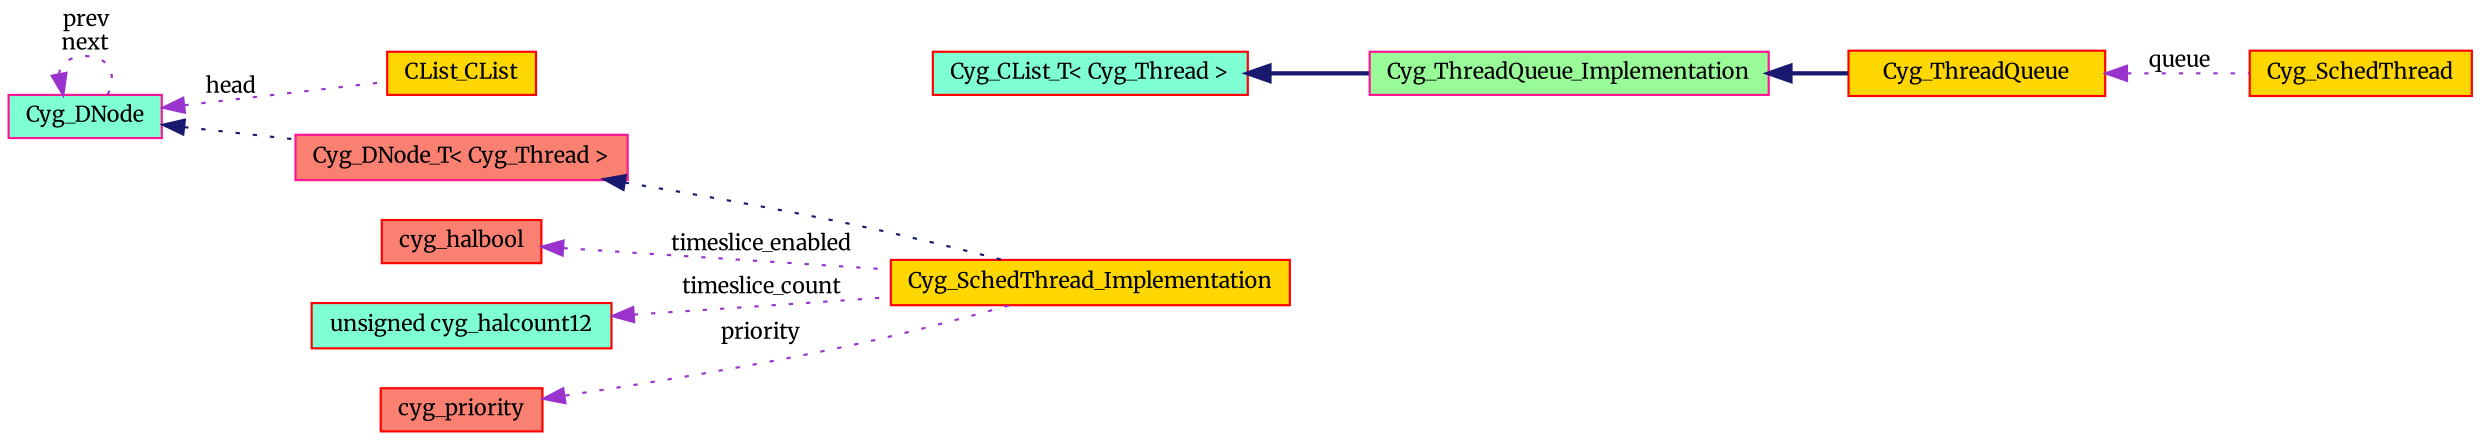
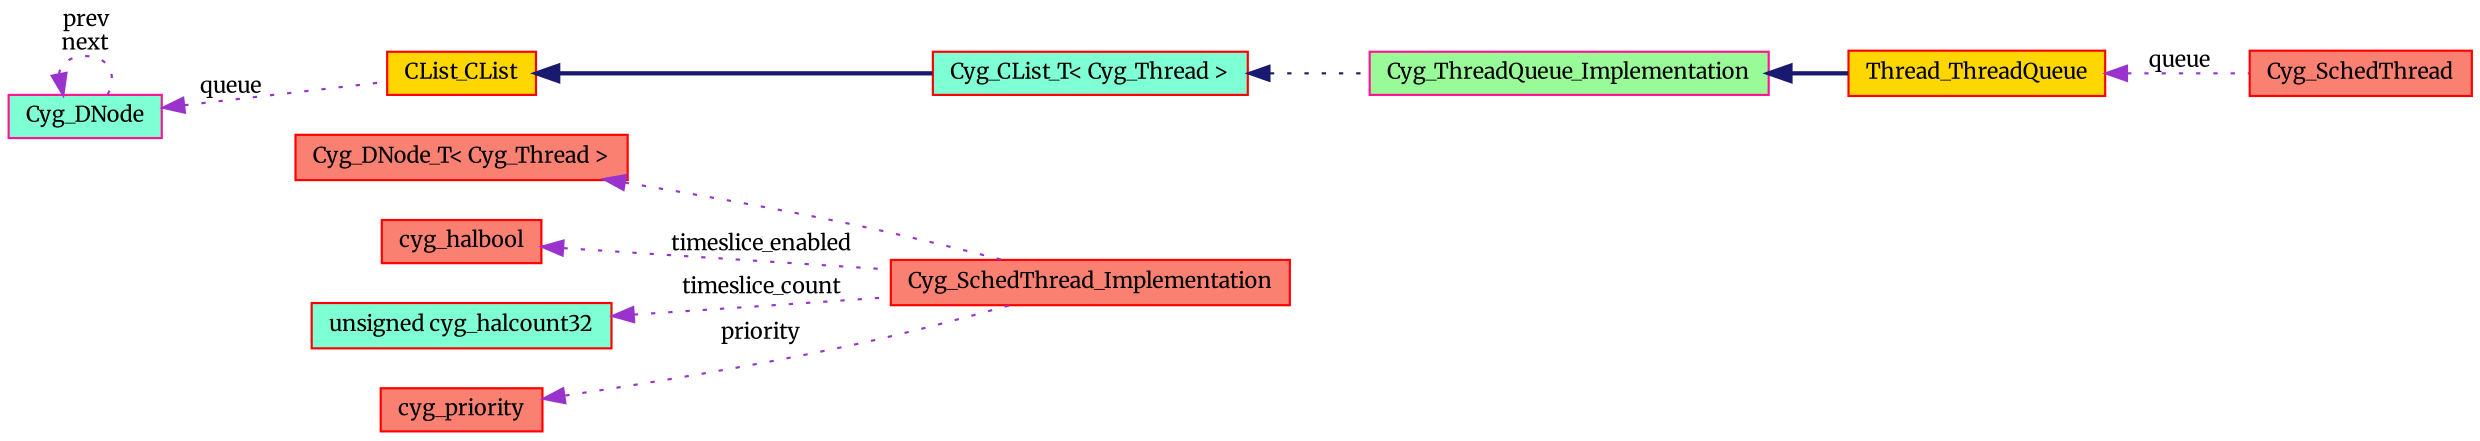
  digraph {
    fontname=Merriweather
    rankdir=LR
    node [color=red fillcolor=gold fontname=Merriweather fontsize=10 shape=record style=filled]
    edge [color=darkorchid3 dir=back fontname=Merriweather fontsize=10 labelfontname=Helvetica labelfontsize=10 style=dotted]
-   n1 [fontcolor=black height=0.2 label=Cyg_SchedThread width=0.4]
-   n2 [height=0.2 label=Cyg_SchedThread_Implementation width=0.4]
-   n3 [color=deeppink fillcolor=salmon height=0.2 label="Cyg_DNode_T\< Cyg_Thread \>" width=0.4]
+   n1 [fillcolor=salmon fontcolor=black height=0.2 label=Cyg_SchedThread width=0.4]
+   n2 [fillcolor=salmon height=0.2 label=Cyg_SchedThread_Implementation width=0.4]
+   n3 [fillcolor=salmon height=0.2 label="Cyg_DNode_T\< Cyg_Thread \>" width=0.4]
    n4 [color=deeppink fillcolor=aquamarine height=0.2 label=Cyg_DNode width=0.4]
    n5 [height=0.2 label=CList_CList width=0.4]
    n6 [fillcolor=aquamarine height=0.2 label="Cyg_CList_T\< Cyg_Thread \>" width=0.4]
-   n7 [fillcolor=aquamarine height=0.2 label="unsigned cyg_halcount12" width=0.4]
+   n7 [fillcolor=aquamarine height=0.2 label="unsigned cyg_halcount32" width=0.4]
    n8 [fillcolor=salmon height=0.2 label=cyg_priority width=0.4]
    n9 [fillcolor=salmon height=0.2 label=cyg_halbool width=0.4]
-   n10 [height=0.2 label=Cyg_ThreadQueue width=0.4]
+   n10 [height=0.2 label=Thread_ThreadQueue width=0.4]
    n11 [color=deeppink fillcolor=palegreen height=0.2 label=Cyg_ThreadQueue_Implementation width=0.4]
-   n3 -> n2 [color=midnightblue]
-   n4 -> n3 [color=midnightblue]
+   n3 -> n2
    n4 -> n4 [label=" prev\nnext"]
-   n4 -> n5 [label=" head"]
-   n6 -> n11 [color=midnightblue style=bold]
+   n4 -> n5 [label=" queue"]
+   n5 -> n6 [color=midnightblue style=bold]
+   n6 -> n11 [color=midnightblue]
    n7 -> n2 [label=" timeslice_count"]
    n8 -> n2 [label=" priority"]
    n9 -> n2 [label=" timeslice_enabled"]
    n10 -> n1 [label=" queue"]
    n11 -> n10 [color=midnightblue style=bold]
  }
